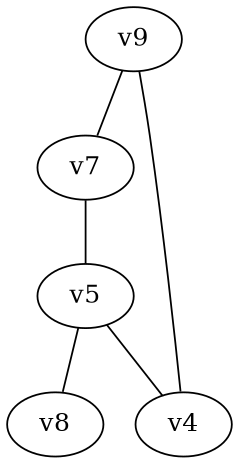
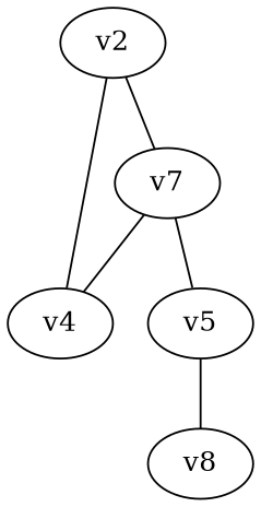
  graph {
    fontname="DejaVu Serif"
    node [fontname="DejaVu Serif"]
    edge [fontname="DejaVu Serif"]
    n1 [label=v7]
-   v2 [label=v9]
+   v2
    v4
    v5
    n5 [label=v8]
-   v5 -- v4
+   n1 -- v4
    n1 -- v5
    v2 -- n1
    v2 -- v4
    v5 -- n5
  }
